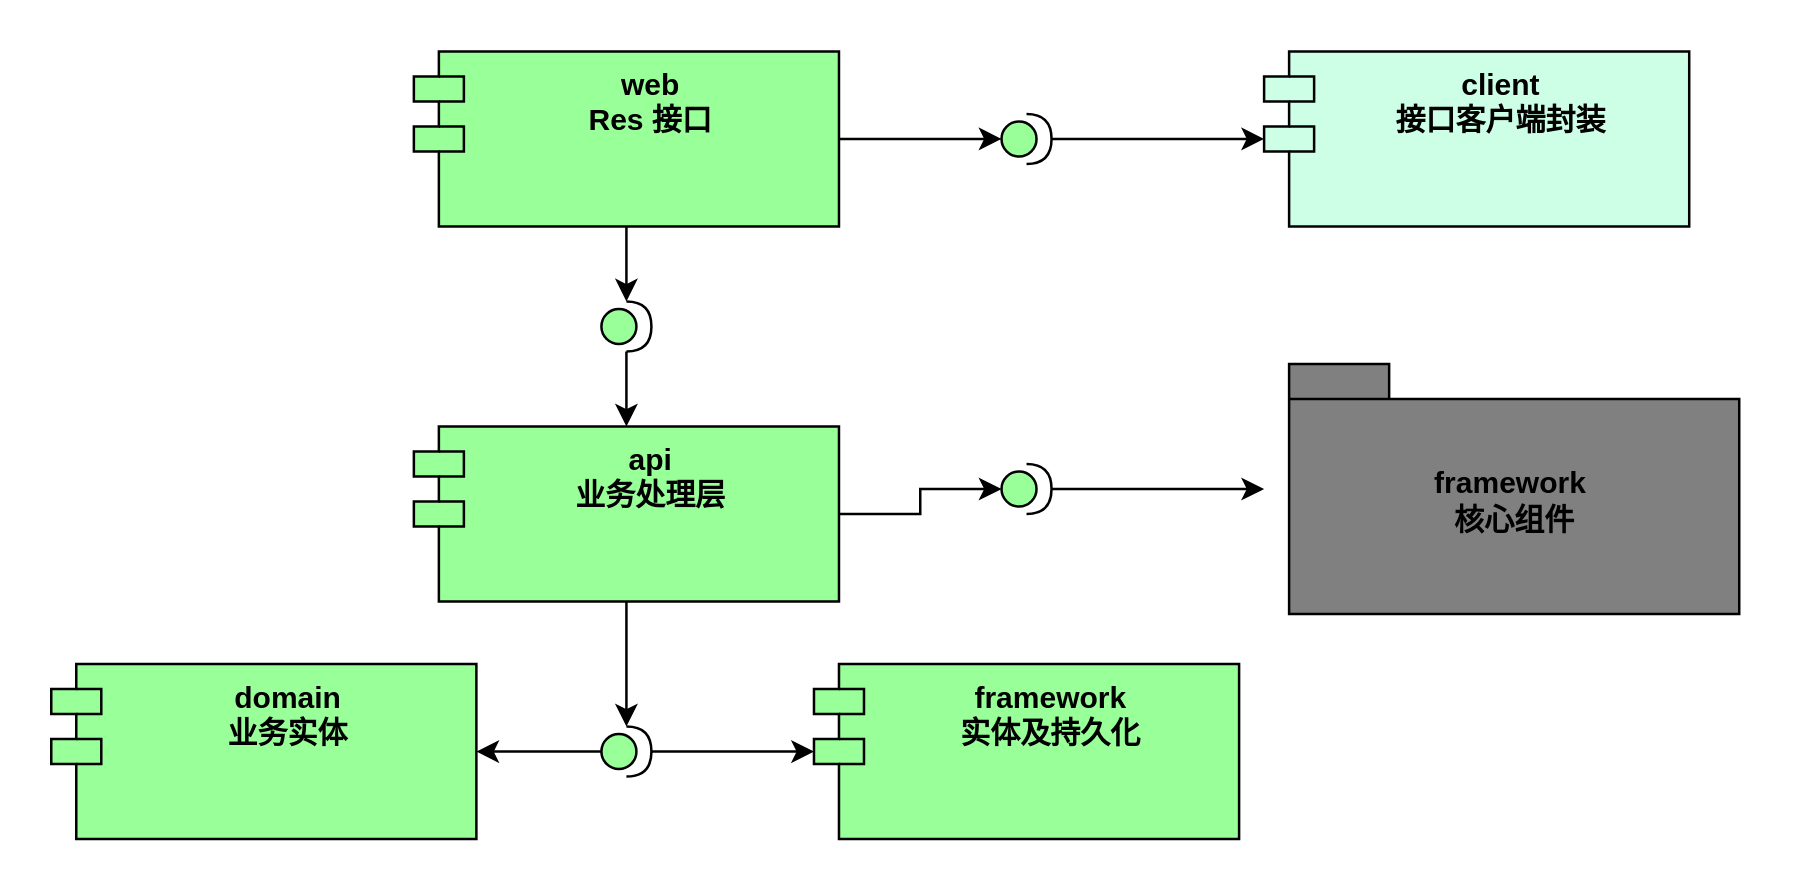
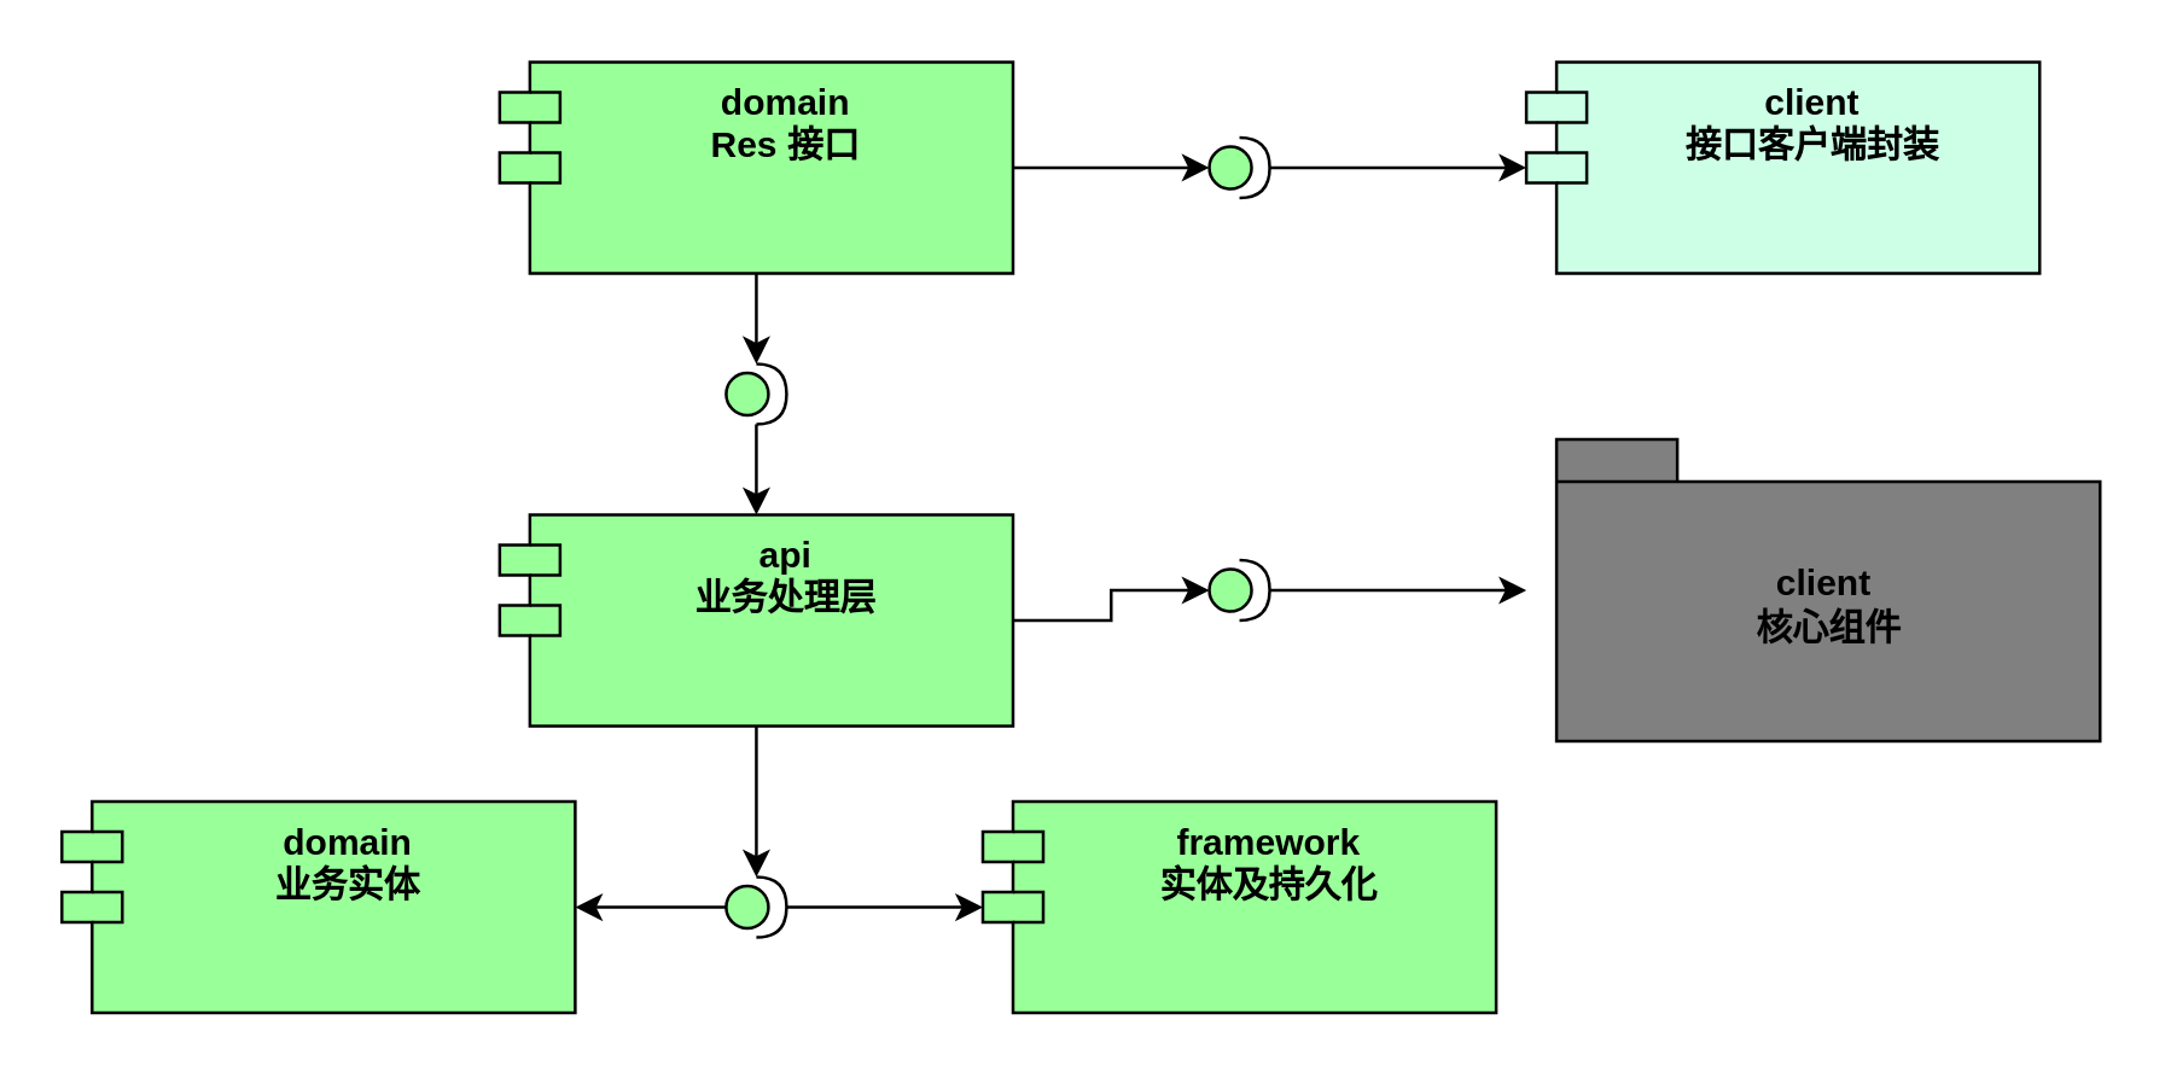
  <mxCell id="0" />
  <mxCell id="1" parent="0" />
  <mxCell id="2" value="framework&#10;实体及持久化&#10;&#10;&#10;&#10;&#10;" style="shape=module;align=left;spacingLeft=20;align=center;verticalAlign=top;fillColor=#99FF99;fontStyle=1" parent="1" vertex="1"><mxGeometry x="325" y="265" width="170" height="70" as="geometry" /></mxCell>
  <mxCell id="3" value="domain&#10;业务实体" style="shape=module;align=left;spacingLeft=20;align=center;verticalAlign=top;fillColor=#99FF99;fontStyle=1" parent="1" vertex="1"><mxGeometry x="20" y="265" width="170" height="70" as="geometry" /></mxCell>
  <mxCell id="4" value="" style="edgeStyle=orthogonalEdgeStyle;rounded=0;orthogonalLoop=1;jettySize=auto;html=1;" parent="1" source="6" target="13" edge="1"><mxGeometry relative="1" as="geometry" /></mxCell>
  <mxCell id="5" value="" style="edgeStyle=orthogonalEdgeStyle;rounded=0;orthogonalLoop=1;jettySize=auto;html=1;" parent="1" source="6" target="19" edge="1"><mxGeometry relative="1" as="geometry" /></mxCell>
  <mxCell id="6" value="api&#10;业务处理层" style="shape=module;align=left;spacingLeft=20;align=center;verticalAlign=top;fillColor=#99FF99;fontStyle=1" parent="1" vertex="1"><mxGeometry x="165" y="170" width="170" height="70" as="geometry" /></mxCell>
  <mxCell id="7" value="client&#10;接口客户端封装" style="shape=module;align=left;spacingLeft=20;align=center;verticalAlign=top;fillColor=#CCFFE6;fontStyle=1" parent="1" vertex="1"><mxGeometry x="505" y="20" width="170" height="70" as="geometry" /></mxCell>
  <mxCell id="8" value="" style="edgeStyle=orthogonalEdgeStyle;rounded=0;orthogonalLoop=1;jettySize=auto;html=1;" parent="1" source="10" target="15" edge="1"><mxGeometry relative="1" as="geometry" /></mxCell>
  <mxCell id="9" value="" style="edgeStyle=orthogonalEdgeStyle;rounded=0;orthogonalLoop=1;jettySize=auto;html=1;" parent="1" source="10" target="17" edge="1"><mxGeometry relative="1" as="geometry" /></mxCell>
- <mxCell id="10" value="web&#10;Res 接口" style="shape=module;align=left;spacingLeft=20;align=center;verticalAlign=top;fillColor=#99FF99;fontStyle=1" parent="1" vertex="1"><mxGeometry x="165" y="20" width="170" height="70" as="geometry" /></mxCell>
+ <mxCell id="10" value="domain&#10;Res 接口" style="shape=module;align=left;spacingLeft=20;align=center;verticalAlign=top;fillColor=#99FF99;fontStyle=1" parent="1" vertex="1"><mxGeometry x="165" y="20" width="170" height="70" as="geometry" /></mxCell>
  <mxCell id="11" value="" style="edgeStyle=orthogonalEdgeStyle;rounded=0;orthogonalLoop=1;jettySize=auto;html=1;" parent="1" source="13" target="3" edge="1"><mxGeometry relative="1" as="geometry" /></mxCell>
  <mxCell id="12" value="" style="edgeStyle=orthogonalEdgeStyle;rounded=0;orthogonalLoop=1;jettySize=auto;html=1;" parent="1" source="13" target="2" edge="1"><mxGeometry relative="1" as="geometry" /></mxCell>
  <mxCell id="13" value="" style="shape=providedRequiredInterface;html=1;verticalLabelPosition=bottom;fillColor=#99FF99;" parent="1" vertex="1"><mxGeometry x="240" y="290" width="20" height="20" as="geometry" /></mxCell>
  <mxCell id="14" value="" style="edgeStyle=orthogonalEdgeStyle;rounded=0;orthogonalLoop=1;jettySize=auto;html=1;" parent="1" source="15" target="6" edge="1"><mxGeometry relative="1" as="geometry" /></mxCell>
  <mxCell id="15" value="" style="shape=providedRequiredInterface;html=1;verticalLabelPosition=bottom;fillColor=#99FF99;" parent="1" vertex="1"><mxGeometry x="240" y="120" width="20" height="20" as="geometry" /></mxCell>
  <mxCell id="16" value="" style="edgeStyle=orthogonalEdgeStyle;rounded=0;orthogonalLoop=1;jettySize=auto;html=1;" parent="1" source="17" target="7" edge="1"><mxGeometry relative="1" as="geometry" /></mxCell>
  <mxCell id="17" value="" style="shape=providedRequiredInterface;html=1;verticalLabelPosition=bottom;fillColor=#99FF99;" parent="1" vertex="1"><mxGeometry x="400" y="45" width="20" height="20" as="geometry" /></mxCell>
  <mxCell id="18" value="" style="edgeStyle=orthogonalEdgeStyle;rounded=0;orthogonalLoop=1;jettySize=auto;html=1;" parent="1" source="19" edge="1"><mxGeometry relative="1" as="geometry"><mxPoint x="505" y="195" as="targetPoint" /></mxGeometry></mxCell>
  <mxCell id="19" value="" style="shape=providedRequiredInterface;html=1;verticalLabelPosition=bottom;fillColor=#99FF99;" parent="1" vertex="1"><mxGeometry x="400" y="185" width="20" height="20" as="geometry" /></mxCell>
- <mxCell id="20" value="framework&amp;nbsp;&lt;br&gt;核心组件" style="shape=folder;fontStyle=1;spacingTop=10;tabWidth=40;tabHeight=14;tabPosition=left;html=1;fillColor=#808080;" parent="1" vertex="1"><mxGeometry x="515" y="145" width="180" height="100" as="geometry" /></mxCell>
+ <mxCell id="20" value="client&amp;nbsp;&lt;br&gt;核心组件" style="shape=folder;fontStyle=1;spacingTop=10;tabWidth=40;tabHeight=14;tabPosition=left;html=1;fillColor=#808080;" parent="1" vertex="1"><mxGeometry x="515" y="145" width="180" height="100" as="geometry" /></mxCell>
